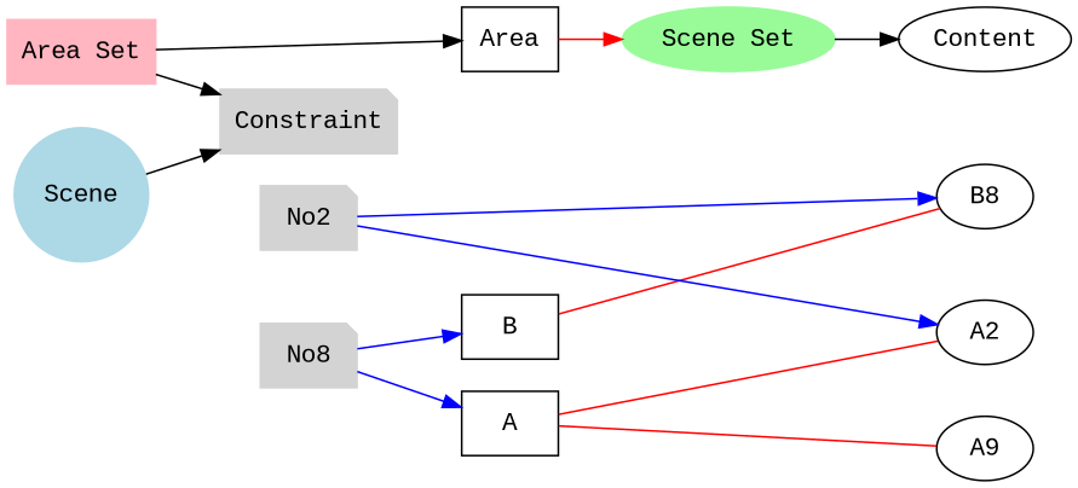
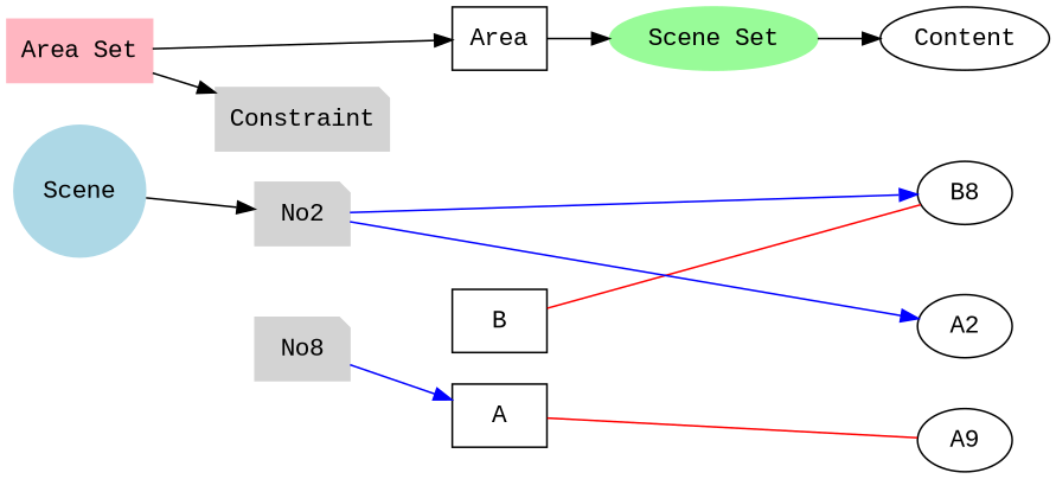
  digraph {
    clusterrank=global
    fontname="Liberation Mono"
    rankdir=LR
    node [fontname="Liberation Mono" shape=ellipse]
    edge [fontname="Liberation Mono"]
    Area [shape=box]
    n2 [label=A shape=box]
    n3 [label=B shape=box]
    Content
    n5 [label=A9]
    n6 [label=A2]
    n7 [label=B8]
    Constraint [color=lightgrey shape=note style=filled]
    n9 [color=lightgrey label=No8 shape=note style=filled]
    n10 [color=lightgrey label=No2 shape=note style=filled]
    "Area Set" [color=lightpink shape=box style=filled]
    n12 [color=palegreen label="Scene Set" style=filled]
    Scene [color=lightblue shape=circle style=filled]
    subgraph sub_1 {
      rank=same
      Area
      n2
      n3
    }
    subgraph sub_2 {
      rank=same
      Content
      n5
      n6
      n7
    }
    subgraph sub_3 {
      rank=same
      Constraint
    }
    subgraph sub_4 {
      rank=same
      Constraint
      n9
      n10
    }
    subgraph sub_5 {
      rank=same
      Constraint
    }
    subgraph sub_6 {
      "Area Set"
    }
    subgraph sub_7 {
      n12
    }
    subgraph sub_8 {
      rank=same
      Scene
    }
-   Area -> n12 [color=red]
+   Area -> n12
    n2 -> n5 [color=red dir=none]
-   n2 -> n6 [color=red dir=none]
    n3 -> n7 [color=red dir=none]
    n9 -> n2 [color=blue]
-   n9 -> n3 [color=blue]
    n10 -> n6 [color=blue]
    n10 -> n7 [color=blue]
    "Area Set" -> Area
    "Area Set" -> Constraint
    n12 -> Content
-   Scene -> Constraint
+   Scene -> n10
  }
